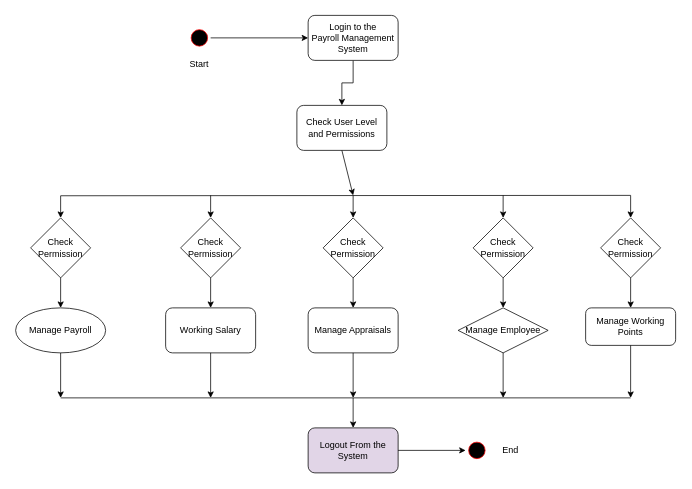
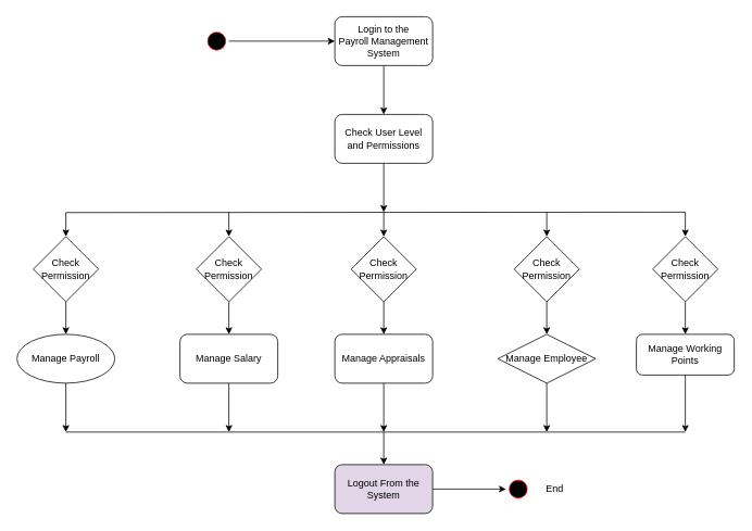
  <mxCell id="0" />
  <mxCell id="1" parent="0" />
  <mxCell id="2" value="" style="ellipse;shape=startState;fillColor=#000000;strokeColor=#ff0000;" vertex="1" parent="1"><mxGeometry x="250" y="35" width="30" height="30" as="geometry" /></mxCell>
  <mxCell id="3" value="Manage Working Points" style="rounded=1;whiteSpace=wrap;html=1;" vertex="1" parent="1"><mxGeometry x="780" y="410" width="120" height="50" as="geometry" /></mxCell>
  <mxCell id="4" value="Manage Employee" style="rhombus;whiteSpace=wrap;html=1;" vertex="1" parent="1"><mxGeometry x="610" y="410" width="120" height="60" as="geometry" /></mxCell>
  <mxCell id="5" value="Manage Appraisals" style="rounded=1;whiteSpace=wrap;html=1;" vertex="1" parent="1"><mxGeometry x="410" y="410" width="120" height="60" as="geometry" /></mxCell>
- <mxCell id="6" value="Working Salary" style="rounded=1;whiteSpace=wrap;html=1;" vertex="1" parent="1"><mxGeometry x="220" y="410" width="120" height="60" as="geometry" /></mxCell>
+ <mxCell id="6" value="Manage Salary" style="rounded=1;whiteSpace=wrap;html=1;" vertex="1" parent="1"><mxGeometry x="220" y="410" width="120" height="60" as="geometry" /></mxCell>
  <mxCell id="7" value="Manage Payroll" style="ellipse;whiteSpace=wrap;html=1;" vertex="1" parent="1"><mxGeometry x="20" y="410" width="120" height="60" as="geometry" /></mxCell>
  <mxCell id="8" value="" style="edgeStyle=orthogonalEdgeStyle;rounded=0;orthogonalLoop=1;jettySize=auto;html=1;entryX=0.5;entryY=0;entryDx=0;entryDy=0;" edge="1" parent="1" target="18"><mxGeometry relative="1" as="geometry"><mxPoint x="840" y="260" as="sourcePoint" /></mxGeometry></mxCell>
- <mxCell id="9" value="&lt;div&gt;Check User Level&lt;/div&gt;&lt;div&gt;and Permissions&lt;br&gt;&lt;/div&gt;" style="rounded=1;whiteSpace=wrap;html=1;" vertex="1" parent="1"><mxGeometry x="395" y="140" width="120" height="60" as="geometry" /></mxCell>
+ <mxCell id="9" value="&lt;div&gt;Check User Level&lt;/div&gt;&lt;div&gt;and Permissions&lt;br&gt;&lt;/div&gt;" style="rounded=1;whiteSpace=wrap;html=1;" vertex="1" parent="1"><mxGeometry x="410" y="140" width="120" height="60" as="geometry" /></mxCell>
  <mxCell id="10" value="" style="edgeStyle=orthogonalEdgeStyle;rounded=0;orthogonalLoop=1;jettySize=auto;html=1;" edge="1" parent="1" source="11" target="9"><mxGeometry relative="1" as="geometry" /></mxCell>
  <mxCell id="11" value="&lt;div&gt;Login to the &lt;br&gt;&lt;/div&gt;&lt;div&gt;Payroll Management&lt;/div&gt;&lt;div&gt;System&lt;br&gt;&lt;/div&gt;" style="rounded=1;whiteSpace=wrap;html=1;" vertex="1" parent="1"><mxGeometry x="410" y="20" width="120" height="60" as="geometry" /></mxCell>
  <mxCell id="12" value="" style="endArrow=classic;html=1;rounded=0;exitX=1;exitY=0.5;exitDx=0;exitDy=0;entryX=0;entryY=0.5;entryDx=0;entryDy=0;" edge="1" parent="1" source="2" target="11"><mxGeometry width="50" height="50" relative="1" as="geometry"><mxPoint x="410" y="220" as="sourcePoint" /><mxPoint x="460" y="170" as="targetPoint" /></mxGeometry></mxCell>
- <mxCell id="13" value="Start" style="text;html=1;strokeColor=none;fillColor=none;align=center;verticalAlign=middle;whiteSpace=wrap;rounded=0;" vertex="1" parent="1"><mxGeometry x="235" y="70" width="60" height="30" as="geometry" /></mxCell>
  <mxCell id="14" value="Check Permission" style="rhombus;whiteSpace=wrap;html=1;" vertex="1" parent="1"><mxGeometry x="800" y="290" width="80" height="80" as="geometry" /></mxCell>
  <mxCell id="15" value="Check Permission" style="rhombus;whiteSpace=wrap;html=1;" vertex="1" parent="1"><mxGeometry x="630" y="290" width="80" height="80" as="geometry" /></mxCell>
  <mxCell id="16" value="&lt;div&gt;Check&lt;/div&gt;&lt;div&gt;Permission&lt;br&gt;&lt;/div&gt;" style="rhombus;whiteSpace=wrap;html=1;" vertex="1" parent="1"><mxGeometry x="430" y="290" width="80" height="80" as="geometry" /></mxCell>
  <mxCell id="17" value="Check Permission" style="rhombus;whiteSpace=wrap;html=1;" vertex="1" parent="1"><mxGeometry x="240" y="290" width="80" height="80" as="geometry" /></mxCell>
  <mxCell id="18" value="Check Permission" style="rhombus;whiteSpace=wrap;html=1;" vertex="1" parent="1"><mxGeometry x="40" y="290" width="80" height="80" as="geometry" /></mxCell>
  <mxCell id="19" value="" style="endArrow=classic;html=1;rounded=0;" edge="1" parent="1" target="14"><mxGeometry width="50" height="50" relative="1" as="geometry"><mxPoint x="840" y="260" as="sourcePoint" /><mxPoint x="380" y="250" as="targetPoint" /></mxGeometry></mxCell>
  <mxCell id="20" value="" style="endArrow=classic;html=1;rounded=0;" edge="1" parent="1" target="15"><mxGeometry width="50" height="50" relative="1" as="geometry"><mxPoint x="670" y="260" as="sourcePoint" /><mxPoint x="380" y="250" as="targetPoint" /></mxGeometry></mxCell>
  <mxCell id="21" value="" style="endArrow=classic;html=1;rounded=0;entryX=0.5;entryY=0;entryDx=0;entryDy=0;" edge="1" parent="1" target="16"><mxGeometry width="50" height="50" relative="1" as="geometry"><mxPoint x="470" y="260" as="sourcePoint" /><mxPoint x="380" y="250" as="targetPoint" /></mxGeometry></mxCell>
  <mxCell id="22" value="" style="endArrow=classic;html=1;rounded=0;entryX=0.5;entryY=0;entryDx=0;entryDy=0;" edge="1" parent="1" target="17"><mxGeometry width="50" height="50" relative="1" as="geometry"><mxPoint x="280" y="260" as="sourcePoint" /><mxPoint x="380" y="250" as="targetPoint" /></mxGeometry></mxCell>
  <mxCell id="23" value="" style="endArrow=classic;html=1;rounded=0;exitX=0.5;exitY=1;exitDx=0;exitDy=0;entryX=0.5;entryY=0;entryDx=0;entryDy=0;" edge="1" parent="1" source="14" target="3"><mxGeometry width="50" height="50" relative="1" as="geometry"><mxPoint x="330" y="300" as="sourcePoint" /><mxPoint x="380" y="250" as="targetPoint" /></mxGeometry></mxCell>
  <mxCell id="24" value="" style="endArrow=classic;html=1;rounded=0;exitX=0.5;exitY=1;exitDx=0;exitDy=0;entryX=0.5;entryY=0;entryDx=0;entryDy=0;" edge="1" parent="1" source="15" target="4"><mxGeometry width="50" height="50" relative="1" as="geometry"><mxPoint x="330" y="300" as="sourcePoint" /><mxPoint x="380" y="250" as="targetPoint" /></mxGeometry></mxCell>
  <mxCell id="25" value="" style="endArrow=classic;html=1;rounded=0;exitX=0.5;exitY=1;exitDx=0;exitDy=0;entryX=0.5;entryY=0;entryDx=0;entryDy=0;" edge="1" parent="1" source="16" target="5"><mxGeometry width="50" height="50" relative="1" as="geometry"><mxPoint x="330" y="300" as="sourcePoint" /><mxPoint x="380" y="250" as="targetPoint" /></mxGeometry></mxCell>
  <mxCell id="26" value="" style="endArrow=classic;html=1;rounded=0;exitX=0.5;exitY=1;exitDx=0;exitDy=0;entryX=0.5;entryY=0;entryDx=0;entryDy=0;" edge="1" parent="1" source="17" target="6"><mxGeometry width="50" height="50" relative="1" as="geometry"><mxPoint x="330" y="300" as="sourcePoint" /><mxPoint x="380" y="250" as="targetPoint" /></mxGeometry></mxCell>
  <mxCell id="27" value="" style="endArrow=classic;html=1;rounded=0;exitX=0.5;exitY=1;exitDx=0;exitDy=0;entryX=0.5;entryY=0;entryDx=0;entryDy=0;" edge="1" parent="1" source="18" target="7"><mxGeometry width="50" height="50" relative="1" as="geometry"><mxPoint x="330" y="300" as="sourcePoint" /><mxPoint x="380" y="250" as="targetPoint" /></mxGeometry></mxCell>
  <mxCell id="28" value="" style="endArrow=classic;html=1;rounded=0;exitX=0.5;exitY=1;exitDx=0;exitDy=0;" edge="1" parent="1" source="3"><mxGeometry width="50" height="50" relative="1" as="geometry"><mxPoint x="360" y="580" as="sourcePoint" /><mxPoint x="840" y="530" as="targetPoint" /></mxGeometry></mxCell>
  <mxCell id="29" value="" style="endArrow=classic;html=1;rounded=0;exitX=0.5;exitY=1;exitDx=0;exitDy=0;" edge="1" parent="1" source="4"><mxGeometry width="50" height="50" relative="1" as="geometry"><mxPoint x="360" y="580" as="sourcePoint" /><mxPoint x="670" y="530" as="targetPoint" /></mxGeometry></mxCell>
  <mxCell id="30" value="" style="endArrow=classic;html=1;rounded=0;exitX=0.5;exitY=1;exitDx=0;exitDy=0;" edge="1" parent="1" source="5"><mxGeometry width="50" height="50" relative="1" as="geometry"><mxPoint x="360" y="580" as="sourcePoint" /><mxPoint x="470" y="530" as="targetPoint" /></mxGeometry></mxCell>
  <mxCell id="31" value="" style="endArrow=classic;html=1;rounded=0;exitX=0.5;exitY=1;exitDx=0;exitDy=0;" edge="1" parent="1" source="6"><mxGeometry width="50" height="50" relative="1" as="geometry"><mxPoint x="360" y="580" as="sourcePoint" /><mxPoint x="280" y="530" as="targetPoint" /></mxGeometry></mxCell>
  <mxCell id="32" value="" style="endArrow=classic;html=1;rounded=0;exitX=0.5;exitY=1;exitDx=0;exitDy=0;" edge="1" parent="1" source="7"><mxGeometry width="50" height="50" relative="1" as="geometry"><mxPoint x="360" y="580" as="sourcePoint" /><mxPoint x="80" y="530" as="targetPoint" /></mxGeometry></mxCell>
  <mxCell id="33" value="" style="endArrow=none;html=1;rounded=0;" edge="1" parent="1"><mxGeometry width="50" height="50" relative="1" as="geometry"><mxPoint x="80" y="530" as="sourcePoint" /><mxPoint x="840" y="530" as="targetPoint" /></mxGeometry></mxCell>
  <mxCell id="34" value="" style="endArrow=classic;html=1;rounded=0;" edge="1" parent="1" target="35"><mxGeometry width="50" height="50" relative="1" as="geometry"><mxPoint x="470" y="530" as="sourcePoint" /><mxPoint x="470" y="600" as="targetPoint" /></mxGeometry></mxCell>
  <mxCell id="35" value="&lt;div&gt;Logout From the &lt;br&gt;&lt;/div&gt;&lt;div&gt;System&lt;br&gt;&lt;/div&gt;" style="rounded=1;whiteSpace=wrap;html=1;fillColor=#e1d5e7;" vertex="1" parent="1"><mxGeometry x="410" y="570" width="120" height="60" as="geometry" /></mxCell>
  <mxCell id="36" value="" style="endArrow=classic;html=1;rounded=0;exitX=0.5;exitY=1;exitDx=0;exitDy=0;" edge="1" parent="1" source="9"><mxGeometry width="50" height="50" relative="1" as="geometry"><mxPoint x="295" y="190" as="sourcePoint" /><mxPoint x="470" y="260" as="targetPoint" /></mxGeometry></mxCell>
  <mxCell id="37" value="" style="endArrow=classic;html=1;rounded=0;exitX=1;exitY=0.5;exitDx=0;exitDy=0;" edge="1" parent="1" source="35"><mxGeometry width="50" height="50" relative="1" as="geometry"><mxPoint x="360" y="550" as="sourcePoint" /><mxPoint x="620" y="600" as="targetPoint" /></mxGeometry></mxCell>
  <mxCell id="38" value="" style="ellipse;shape=startState;fillColor=#000000;strokeColor=#ff0000;" vertex="1" parent="1"><mxGeometry x="620" y="585" width="30" height="30" as="geometry" /></mxCell>
  <mxCell id="39" value="End" style="text;html=1;strokeColor=none;fillColor=none;align=center;verticalAlign=middle;whiteSpace=wrap;rounded=0;" vertex="1" parent="1"><mxGeometry x="650" y="585" width="60" height="30" as="geometry" /></mxCell>
